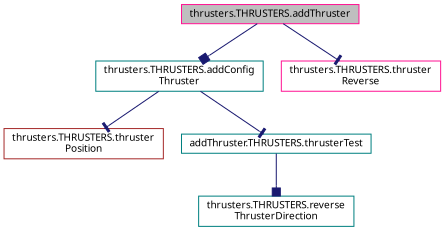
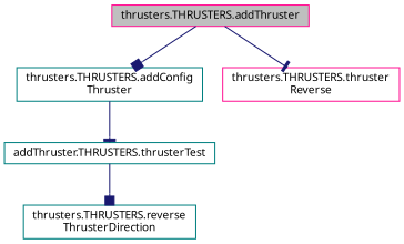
  digraph {
    fontname="Noto Sans"
    rankdir=TB
    node [color=teal fillcolor=white fontname="Noto Sans" fontsize=10 shape=record style=filled]
    edge [arrowhead=tee color=midnightblue fontname="Noto Sans" fontsize=10 labelfontname=Helvetica labelfontsize=10 style=solid]
    n1 [color=deeppink fillcolor=grey75 fontcolor=black height=0.2 label="thrusters.THRUSTERS.addThruster" width=0.4]
    n2 [height=0.2 label="thrusters.THRUSTERS.addConfig\lThruster" width=0.4]
    n3 [color=deeppink height=0.2 label="thrusters.THRUSTERS.thruster\lReverse" width=0.4]
-   n4 [color=brown height=0.2 label="thrusters.THRUSTERS.thruster\lPosition" width=0.4]
    n5 [height=0.2 label="addThruster.THRUSTERS.thrusterTest" width=0.4]
    n6 [height=0.2 label="thrusters.THRUSTERS.reverse\lThrusterDirection" width=0.4]
    n1 -> n2 [arrowhead=box]
    n1 -> n3
-   n2 -> n4
    n2 -> n5
    n5 -> n6 [arrowhead=box]
  }
